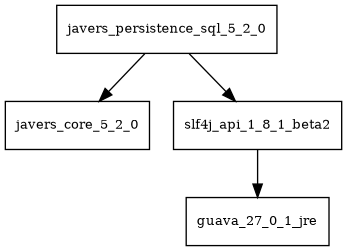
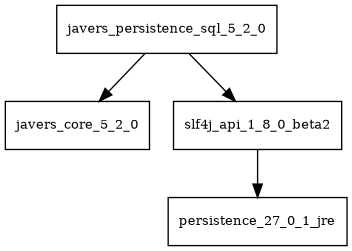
  digraph {
    node [fontsize=10.0 shape=box]
    javers_persistence_sql_5_2_0
    javers_core_5_2_0
-   slf4j_api_1_8_0_beta2 [label=slf4j_api_1_8_1_beta2]
-   guava_27_0_1_jre
+   slf4j_api_1_8_0_beta2
+   guava_27_0_1_jre [label=persistence_27_0_1_jre]
    javers_persistence_sql_5_2_0 -> javers_core_5_2_0
    javers_persistence_sql_5_2_0 -> slf4j_api_1_8_0_beta2
    slf4j_api_1_8_0_beta2 -> guava_27_0_1_jre
  }
